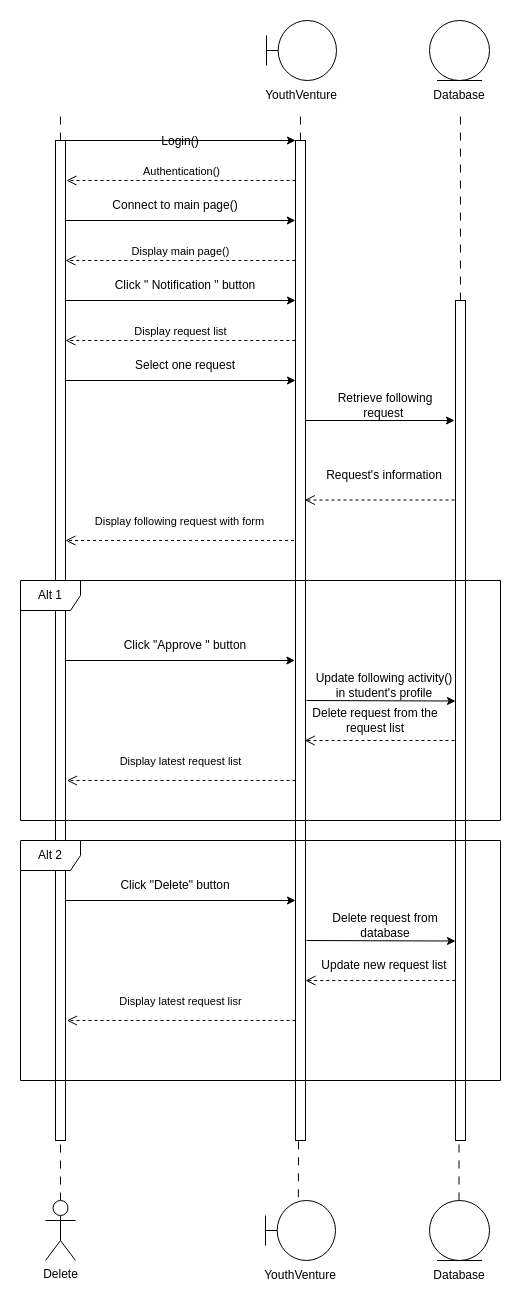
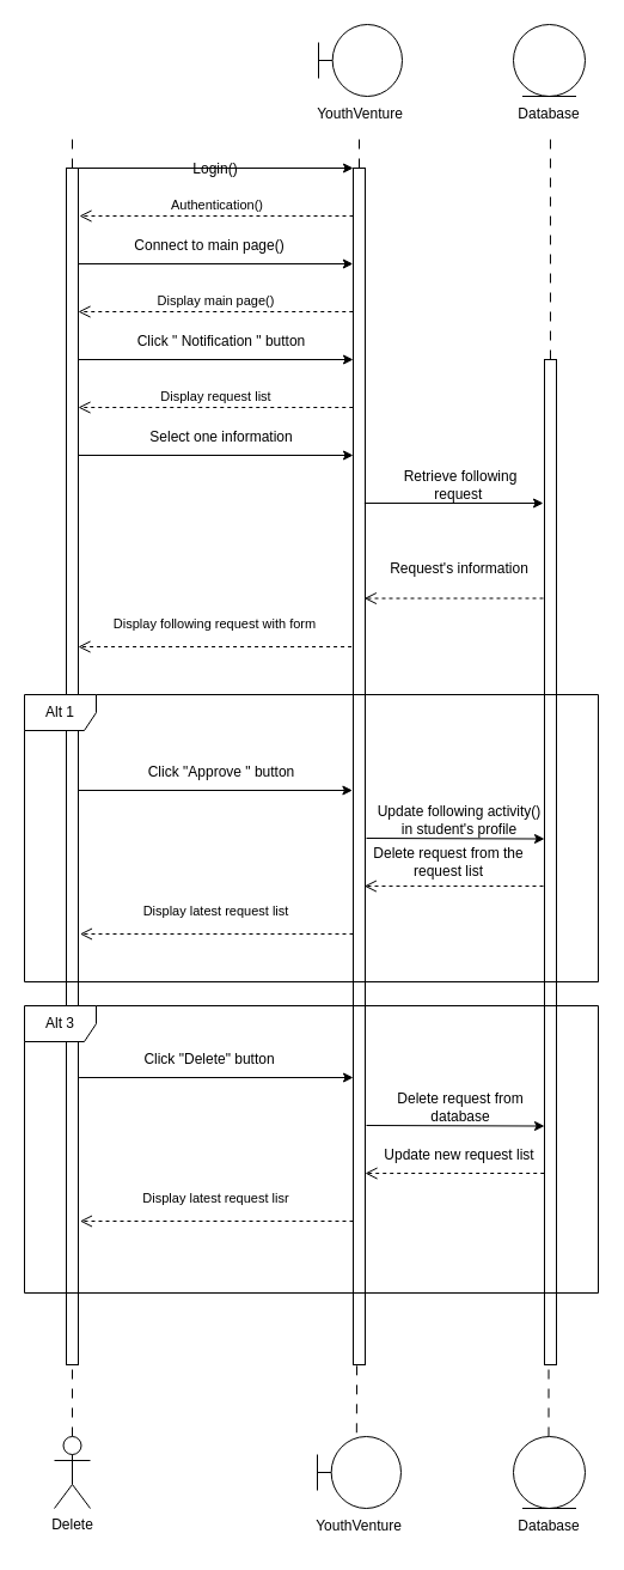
  <mxCell id="0" />
  <mxCell id="1" parent="0" />
  <mxCell id="2" value="" style="group" parent="1" vertex="1" connectable="0"><mxGeometry x="266" y="20" width="70" height="90" as="geometry" /></mxCell>
  <mxCell id="3" value="" style="shape=umlBoundary;whiteSpace=wrap;html=1;" parent="2" vertex="1"><mxGeometry width="70" height="60" as="geometry" /></mxCell>
  <mxCell id="4" value="YouthVenture" style="text;html=1;strokeColor=none;fillColor=none;align=center;verticalAlign=middle;whiteSpace=wrap;rounded=0;" parent="2" vertex="1"><mxGeometry x="5" y="60" width="60" height="30" as="geometry" /></mxCell>
  <mxCell id="5" value="" style="ellipse;shape=umlEntity;whiteSpace=wrap;html=1;" parent="1" vertex="1"><mxGeometry x="429" y="20" width="60" height="60" as="geometry" /></mxCell>
  <mxCell id="6" value="Database" style="text;html=1;strokeColor=none;fillColor=none;align=center;verticalAlign=middle;whiteSpace=wrap;rounded=0;" parent="1" vertex="1"><mxGeometry x="429" y="80" width="60" height="30" as="geometry" /></mxCell>
  <mxCell id="7" value="" style="endArrow=none;dashed=1;html=1;rounded=0;strokeWidth=1;dashPattern=8 8;" parent="1" source="11" edge="1"><mxGeometry width="50" height="50" relative="1" as="geometry"><mxPoint x="59.5" y="610" as="sourcePoint" /><mxPoint x="60" y="110" as="targetPoint" /></mxGeometry></mxCell>
  <mxCell id="8" value="" style="endArrow=none;dashed=1;html=1;rounded=0;strokeWidth=1;dashPattern=8 8;" parent="1" source="13" edge="1"><mxGeometry width="50" height="50" relative="1" as="geometry"><mxPoint x="300.74" y="610" as="sourcePoint" /><mxPoint x="300" y="110" as="targetPoint" /></mxGeometry></mxCell>
  <mxCell id="9" value="" style="endArrow=none;dashed=1;html=1;rounded=0;strokeWidth=1;dashPattern=8 8;entryX=0.516;entryY=1.043;entryDx=0;entryDy=0;entryPerimeter=0;" parent="1" source="22" target="6" edge="1"><mxGeometry width="50" height="50" relative="1" as="geometry"><mxPoint x="458.74" y="610" as="sourcePoint" /><mxPoint x="458.74" y="110" as="targetPoint" /></mxGeometry></mxCell>
  <mxCell id="10" value="" style="endArrow=none;dashed=1;html=1;rounded=0;strokeWidth=1;dashPattern=8 8;" parent="1" source="31" target="11" edge="1"><mxGeometry width="50" height="50" relative="1" as="geometry"><mxPoint x="60" y="900" as="sourcePoint" /><mxPoint x="59.5" y="110" as="targetPoint" /></mxGeometry></mxCell>
  <mxCell id="11" value="" style="rounded=0;whiteSpace=wrap;html=1;" parent="1" vertex="1"><mxGeometry x="55" y="140" width="10" height="1000" as="geometry" /></mxCell>
  <mxCell id="12" value="" style="endArrow=none;dashed=1;html=1;rounded=0;strokeWidth=1;dashPattern=8 8;exitX=0.469;exitY=-0.053;exitDx=0;exitDy=0;exitPerimeter=0;" parent="1" source="28" target="13" edge="1"><mxGeometry width="50" height="50" relative="1" as="geometry"><mxPoint x="300" y="900" as="sourcePoint" /><mxPoint x="300.74" y="110" as="targetPoint" /></mxGeometry></mxCell>
  <mxCell id="13" value="" style="rounded=0;whiteSpace=wrap;html=1;" parent="1" vertex="1"><mxGeometry x="295" y="140" width="10" height="1000" as="geometry" /></mxCell>
  <mxCell id="14" value="" style="endArrow=classic;html=1;rounded=0;exitX=1;exitY=0;exitDx=0;exitDy=0;entryX=0;entryY=0;entryDx=0;entryDy=0;" parent="1" source="11" target="13" edge="1"><mxGeometry width="50" height="50" relative="1" as="geometry"><mxPoint x="250" y="330" as="sourcePoint" /><mxPoint x="300" y="280" as="targetPoint" /></mxGeometry></mxCell>
  <mxCell id="15" value="Login()" style="text;html=1;strokeColor=none;fillColor=none;align=center;verticalAlign=middle;whiteSpace=wrap;rounded=0;" parent="1" vertex="1"><mxGeometry x="150" y="126" width="60" height="30" as="geometry" /></mxCell>
  <mxCell id="16" value="Authentication()" style="html=1;verticalAlign=bottom;endArrow=open;dashed=1;endSize=8;curved=0;rounded=0;entryX=1.019;entryY=0.055;entryDx=0;entryDy=0;entryPerimeter=0;movable=1;resizable=1;rotatable=1;deletable=1;editable=1;locked=0;connectable=1;exitX=-0.081;exitY=0.055;exitDx=0;exitDy=0;exitPerimeter=0;" parent="1" edge="1"><mxGeometry x="-0.002" relative="1" as="geometry"><mxPoint x="66" y="180" as="targetPoint" /><mxPoint x="295" y="180" as="sourcePoint" /><mxPoint as="offset" /></mxGeometry></mxCell>
  <mxCell id="17" value="" style="endArrow=classic;html=1;rounded=0;exitX=1.019;exitY=0.109;exitDx=0;exitDy=0;exitPerimeter=0;movable=1;resizable=1;rotatable=1;deletable=1;editable=1;locked=0;connectable=1;entryX=-0.019;entryY=0.109;entryDx=0;entryDy=0;entryPerimeter=0;" parent="1" edge="1"><mxGeometry width="50" height="50" relative="1" as="geometry"><mxPoint x="65.19" y="220" as="sourcePoint" /><mxPoint x="294.81" y="220" as="targetPoint" /></mxGeometry></mxCell>
  <mxCell id="18" value="Connect to main page()" style="text;html=1;strokeColor=none;fillColor=none;align=center;verticalAlign=middle;whiteSpace=wrap;rounded=0;movable=1;resizable=1;rotatable=1;deletable=1;editable=1;locked=0;connectable=1;" parent="1" vertex="1"><mxGeometry x="105" y="190" width="140" height="30" as="geometry" /></mxCell>
  <mxCell id="19" value="Display main page()" style="html=1;verticalAlign=bottom;endArrow=open;dashed=1;endSize=8;curved=0;rounded=0;entryX=1.004;entryY=0.164;entryDx=0;entryDy=0;entryPerimeter=0;movable=1;resizable=1;rotatable=1;deletable=1;editable=1;locked=0;connectable=1;exitX=-0.019;exitY=0.164;exitDx=0;exitDy=0;exitPerimeter=0;" parent="1" edge="1"><mxGeometry relative="1" as="geometry"><mxPoint x="65" y="260" as="targetPoint" /><mxPoint x="294.77" y="260" as="sourcePoint" /></mxGeometry></mxCell>
  <mxCell id="20" value="" style="endArrow=classic;html=1;rounded=0;exitX=0.997;exitY=0.219;exitDx=0;exitDy=0;entryX=-0.029;entryY=0.219;entryDx=0;entryDy=0;exitPerimeter=0;entryPerimeter=0;movable=1;resizable=1;rotatable=1;deletable=1;editable=1;locked=0;connectable=1;" parent="1" edge="1"><mxGeometry width="50" height="50" relative="1" as="geometry"><mxPoint x="65.26" y="300" as="sourcePoint" /><mxPoint x="295" y="300" as="targetPoint" /></mxGeometry></mxCell>
  <mxCell id="21" value="Click &quot; Notification &quot; button" style="text;html=1;strokeColor=none;fillColor=none;align=center;verticalAlign=middle;whiteSpace=wrap;rounded=0;movable=1;resizable=1;rotatable=1;deletable=1;editable=1;locked=0;connectable=1;" parent="1" vertex="1"><mxGeometry x="75" y="270" width="220" height="30" as="geometry" /></mxCell>
  <mxCell id="22" value="" style="rounded=0;whiteSpace=wrap;html=1;" parent="1" vertex="1"><mxGeometry x="455" y="300" width="10" height="840" as="geometry" /></mxCell>
  <mxCell id="23" value="" style="endArrow=classic;html=1;rounded=0;entryX=0;entryY=0;entryDx=0;entryDy=0;exitX=1.034;exitY=0.274;exitDx=0;exitDy=0;exitPerimeter=0;" parent="1" edge="1"><mxGeometry width="50" height="50" relative="1" as="geometry"><mxPoint x="304.34" y="420.02" as="sourcePoint" /><mxPoint x="454" y="420" as="targetPoint" /></mxGeometry></mxCell>
  <mxCell id="24" value="Retrieve following request&amp;nbsp;" style="text;html=1;strokeColor=none;fillColor=none;align=center;verticalAlign=middle;whiteSpace=wrap;rounded=0;" parent="1" vertex="1"><mxGeometry x="315" y="390" width="140" height="30" as="geometry" /></mxCell>
  <mxCell id="25" value="" style="html=1;verticalAlign=bottom;endArrow=open;dashed=1;endSize=8;curved=0;rounded=0;exitX=0;exitY=1;exitDx=0;exitDy=0;entryX=1.028;entryY=0.548;entryDx=0;entryDy=0;entryPerimeter=0;" parent="1" edge="1"><mxGeometry x="-0.011" y="-10" relative="1" as="geometry"><mxPoint x="304.28" y="499.54" as="targetPoint" /><mxPoint x="454" y="499.5" as="sourcePoint" /><mxPoint as="offset" /></mxGeometry></mxCell>
  <mxCell id="26" value="Display following request with form" style="html=1;verticalAlign=bottom;endArrow=open;dashed=1;endSize=8;curved=0;rounded=0;entryX=1.124;entryY=0.603;entryDx=0;entryDy=0;entryPerimeter=0;movable=1;resizable=1;rotatable=1;deletable=1;editable=1;locked=0;connectable=1;exitX=-0.018;exitY=0.603;exitDx=0;exitDy=0;exitPerimeter=0;" parent="1" edge="1"><mxGeometry x="0.006" y="-10" relative="1" as="geometry"><mxPoint x="65" y="540" as="targetPoint" /><mxPoint x="293.58" y="540" as="sourcePoint" /><mxPoint as="offset" /></mxGeometry></mxCell>
  <mxCell id="27" value="" style="group" parent="1" vertex="1" connectable="0"><mxGeometry x="265" y="1200" width="70" height="90" as="geometry" /></mxCell>
  <mxCell id="28" value="" style="shape=umlBoundary;whiteSpace=wrap;html=1;" parent="27" vertex="1"><mxGeometry width="70" height="60" as="geometry" /></mxCell>
  <mxCell id="29" value="YouthVenture" style="text;html=1;strokeColor=none;fillColor=none;align=center;verticalAlign=middle;whiteSpace=wrap;rounded=0;" parent="27" vertex="1"><mxGeometry x="5" y="60" width="60" height="30" as="geometry" /></mxCell>
  <mxCell id="30" value="Database" style="text;html=1;strokeColor=none;fillColor=none;align=center;verticalAlign=middle;whiteSpace=wrap;rounded=0;" parent="1" vertex="1"><mxGeometry x="429" y="1260" width="60" height="30" as="geometry" /></mxCell>
  <mxCell id="31" value="Delete" style="shape=umlActor;verticalLabelPosition=bottom;verticalAlign=top;html=1;" parent="1" vertex="1"><mxGeometry x="45" y="1200" width="30" height="60" as="geometry" /></mxCell>
  <mxCell id="32" value="" style="ellipse;shape=umlEntity;whiteSpace=wrap;html=1;" parent="1" vertex="1"><mxGeometry x="429" y="1200" width="60" height="60" as="geometry" /></mxCell>
  <mxCell id="33" value="Request's information" style="text;html=1;strokeColor=none;fillColor=none;align=center;verticalAlign=middle;whiteSpace=wrap;rounded=0;" parent="1" vertex="1"><mxGeometry x="314" y="460" width="140" height="30" as="geometry" /></mxCell>
  <mxCell id="34" value="Click &quot;Approve &quot; button" style="text;html=1;strokeColor=none;fillColor=none;align=center;verticalAlign=middle;whiteSpace=wrap;rounded=0;movable=1;resizable=1;rotatable=1;deletable=1;editable=1;locked=0;connectable=1;" parent="1" vertex="1"><mxGeometry x="75" y="630" width="220" height="30" as="geometry" /></mxCell>
  <mxCell id="35" value="" style="endArrow=classic;html=1;rounded=0;exitX=1.02;exitY=0.712;exitDx=0;exitDy=0;exitPerimeter=0;entryX=-0.04;entryY=0.712;entryDx=0;entryDy=0;entryPerimeter=0;movable=1;resizable=1;rotatable=1;deletable=1;editable=1;locked=0;connectable=1;" parent="1" edge="1"><mxGeometry width="50" height="50" relative="1" as="geometry"><mxPoint x="65" y="660" as="sourcePoint" /><mxPoint x="294.4" y="660" as="targetPoint" /></mxGeometry></mxCell>
  <mxCell id="36" value="Update following activity() in student's profile" style="text;html=1;strokeColor=none;fillColor=none;align=center;verticalAlign=middle;whiteSpace=wrap;rounded=0;" parent="1" vertex="1"><mxGeometry x="314" y="670" width="140" height="30" as="geometry" /></mxCell>
  <mxCell id="37" value="" style="endArrow=classic;html=1;rounded=0;entryX=0;entryY=0;entryDx=0;entryDy=0;movable=1;resizable=1;rotatable=1;deletable=1;editable=1;locked=0;connectable=1;exitX=1;exitY=0.739;exitDx=0;exitDy=0;exitPerimeter=0;" parent="1" edge="1"><mxGeometry width="50" height="50" relative="1" as="geometry"><mxPoint x="306" y="700" as="sourcePoint" /><mxPoint x="455" y="700.53" as="targetPoint" /></mxGeometry></mxCell>
  <mxCell id="38" value="Display request list" style="html=1;verticalAlign=bottom;endArrow=open;dashed=1;endSize=8;curved=0;rounded=0;entryX=1.004;entryY=0.164;entryDx=0;entryDy=0;entryPerimeter=0;movable=1;resizable=1;rotatable=1;deletable=1;editable=1;locked=0;connectable=1;exitX=-0.019;exitY=0.164;exitDx=0;exitDy=0;exitPerimeter=0;" parent="1" edge="1"><mxGeometry relative="1" as="geometry"><mxPoint x="65" y="340" as="targetPoint" /><mxPoint x="294.77" y="340" as="sourcePoint" /></mxGeometry></mxCell>
  <mxCell id="39" value="" style="endArrow=classic;html=1;rounded=0;exitX=1.019;exitY=0.109;exitDx=0;exitDy=0;exitPerimeter=0;movable=1;resizable=1;rotatable=1;deletable=1;editable=1;locked=0;connectable=1;entryX=-0.019;entryY=0.109;entryDx=0;entryDy=0;entryPerimeter=0;" parent="1" edge="1"><mxGeometry width="50" height="50" relative="1" as="geometry"><mxPoint x="65.38" y="380" as="sourcePoint" /><mxPoint x="295" y="380" as="targetPoint" /></mxGeometry></mxCell>
- <mxCell id="40" value="Select one request" style="text;html=1;strokeColor=none;fillColor=none;align=center;verticalAlign=middle;whiteSpace=wrap;rounded=0;movable=1;resizable=1;rotatable=1;deletable=1;editable=1;locked=0;connectable=1;" parent="1" vertex="1"><mxGeometry x="75" y="350" width="220" height="30" as="geometry" /></mxCell>
+ <mxCell id="40" value="Select one information" style="text;html=1;strokeColor=none;fillColor=none;align=center;verticalAlign=middle;whiteSpace=wrap;rounded=0;movable=1;resizable=1;rotatable=1;deletable=1;editable=1;locked=0;connectable=1;" parent="1" vertex="1"><mxGeometry x="75" y="350" width="220" height="30" as="geometry" /></mxCell>
  <mxCell id="41" value="" style="html=1;verticalAlign=bottom;endArrow=open;dashed=1;endSize=8;curved=0;rounded=0;exitX=0;exitY=1;exitDx=0;exitDy=0;entryX=1.028;entryY=0.548;entryDx=0;entryDy=0;entryPerimeter=0;" parent="1" edge="1"><mxGeometry x="-0.011" y="-10" relative="1" as="geometry"><mxPoint x="304.28" y="740.04" as="targetPoint" /><mxPoint x="454" y="740" as="sourcePoint" /><mxPoint as="offset" /></mxGeometry></mxCell>
  <mxCell id="42" value="Delete request from the request list" style="text;html=1;strokeColor=none;fillColor=none;align=center;verticalAlign=middle;whiteSpace=wrap;rounded=0;" parent="1" vertex="1"><mxGeometry x="305" y="705" width="140" height="30" as="geometry" /></mxCell>
  <mxCell id="43" value="Alt 1" style="shape=umlFrame;whiteSpace=wrap;html=1;pointerEvents=0;" vertex="1" parent="1"><mxGeometry x="20" y="580" width="480" height="240" as="geometry" /></mxCell>
  <mxCell id="44" value="Display latest request list" style="html=1;verticalAlign=bottom;endArrow=open;dashed=1;endSize=8;curved=0;rounded=0;entryX=1.124;entryY=0.603;entryDx=0;entryDy=0;entryPerimeter=0;movable=1;resizable=1;rotatable=1;deletable=1;editable=1;locked=0;connectable=1;exitX=-0.018;exitY=0.603;exitDx=0;exitDy=0;exitPerimeter=0;" edge="1" parent="1"><mxGeometry x="0.006" y="-10" relative="1" as="geometry"><mxPoint x="66.42" y="780" as="targetPoint" /><mxPoint x="295" y="780" as="sourcePoint" /><mxPoint as="offset" /></mxGeometry></mxCell>
- <mxCell id="45" value="Alt 2" style="shape=umlFrame;whiteSpace=wrap;html=1;pointerEvents=0;" vertex="1" parent="1"><mxGeometry x="20" y="840" width="480" height="240" as="geometry" /></mxCell>
+ <mxCell id="45" value="Alt 3" style="shape=umlFrame;whiteSpace=wrap;html=1;pointerEvents=0;" vertex="1" parent="1"><mxGeometry x="20" y="840" width="480" height="240" as="geometry" /></mxCell>
  <mxCell id="46" value="" style="endArrow=none;dashed=1;html=1;rounded=0;strokeWidth=1;dashPattern=8 8;" edge="1" parent="1"><mxGeometry width="50" height="50" relative="1" as="geometry"><mxPoint x="458.5" y="1200" as="sourcePoint" /><mxPoint x="458.5" y="1140" as="targetPoint" /></mxGeometry></mxCell>
  <mxCell id="47" value="Click &quot;Delete&quot; button" style="text;html=1;strokeColor=none;fillColor=none;align=center;verticalAlign=middle;whiteSpace=wrap;rounded=0;movable=1;resizable=1;rotatable=1;deletable=1;editable=1;locked=0;connectable=1;" vertex="1" parent="1"><mxGeometry x="65" y="870" width="220" height="30" as="geometry" /></mxCell>
  <mxCell id="48" value="" style="endArrow=classic;html=1;rounded=0;exitX=1.02;exitY=0.712;exitDx=0;exitDy=0;exitPerimeter=0;entryX=-0.04;entryY=0.712;entryDx=0;entryDy=0;entryPerimeter=0;movable=1;resizable=1;rotatable=1;deletable=1;editable=1;locked=0;connectable=1;" edge="1" parent="1"><mxGeometry width="50" height="50" relative="1" as="geometry"><mxPoint x="65.6" y="900" as="sourcePoint" /><mxPoint x="295" y="900" as="targetPoint" /></mxGeometry></mxCell>
  <mxCell id="49" value="Delete request from database" style="text;html=1;strokeColor=none;fillColor=none;align=center;verticalAlign=middle;whiteSpace=wrap;rounded=0;" vertex="1" parent="1"><mxGeometry x="315" y="910" width="140" height="30" as="geometry" /></mxCell>
  <mxCell id="50" value="" style="endArrow=classic;html=1;rounded=0;entryX=0;entryY=0;entryDx=0;entryDy=0;movable=1;resizable=1;rotatable=1;deletable=1;editable=1;locked=0;connectable=1;exitX=1;exitY=0.739;exitDx=0;exitDy=0;exitPerimeter=0;" edge="1" parent="1"><mxGeometry width="50" height="50" relative="1" as="geometry"><mxPoint x="306" y="940" as="sourcePoint" /><mxPoint x="455" y="940.53" as="targetPoint" /></mxGeometry></mxCell>
  <mxCell id="51" value="" style="html=1;verticalAlign=bottom;endArrow=open;dashed=1;endSize=8;curved=0;rounded=0;exitX=0;exitY=1;exitDx=0;exitDy=0;entryX=1.028;entryY=0.548;entryDx=0;entryDy=0;entryPerimeter=0;" edge="1" parent="1"><mxGeometry x="-0.011" y="-10" relative="1" as="geometry"><mxPoint x="305" y="980.04" as="targetPoint" /><mxPoint x="454.72" y="980" as="sourcePoint" /><mxPoint as="offset" /></mxGeometry></mxCell>
  <mxCell id="52" value="Update new request list" style="text;html=1;strokeColor=none;fillColor=none;align=center;verticalAlign=middle;whiteSpace=wrap;rounded=0;" vertex="1" parent="1"><mxGeometry x="314" y="950" width="140" height="30" as="geometry" /></mxCell>
  <mxCell id="53" value="Display latest request lisr" style="html=1;verticalAlign=bottom;endArrow=open;dashed=1;endSize=8;curved=0;rounded=0;entryX=1.124;entryY=0.603;entryDx=0;entryDy=0;entryPerimeter=0;movable=1;resizable=1;rotatable=1;deletable=1;editable=1;locked=0;connectable=1;exitX=-0.018;exitY=0.603;exitDx=0;exitDy=0;exitPerimeter=0;" edge="1" parent="1"><mxGeometry x="0.006" y="-10" relative="1" as="geometry"><mxPoint x="66.42" y="1020" as="targetPoint" /><mxPoint x="295" y="1020" as="sourcePoint" /><mxPoint as="offset" /></mxGeometry></mxCell>
